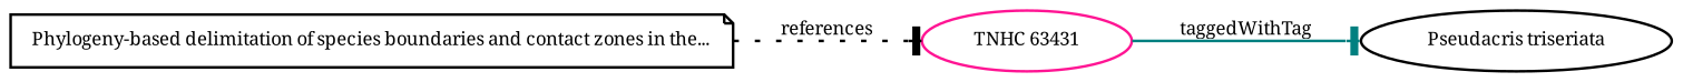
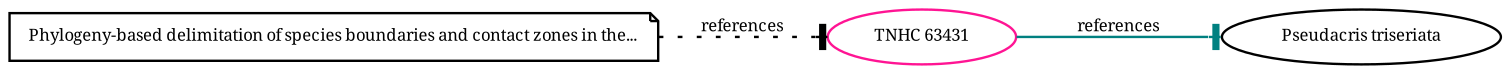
  digraph {
    fontname="Noto Serif"
    rankdir=LR
    node [color=black fontname="Noto Serif" fontsize=7 shape=ellipse]
    edge [arrowhead=tee fontname="Noto Serif" fontsize=7]
    n1 [color=deeppink height=0.27433100247 label="TNHC 63431" width=0.27433100247]
    n2 [height=0.27433100247 label="Pseudacris triseriata" width=0.27433100247]
    n3 [height=0.27433100247 label="Phylogeny-based delimitation of species boundaries and contact zones in the..." shape=note width=0.27433100247]
-   n1 -> n2 [color=teal label=taggedWithTag style=solid]
+   n1 -> n2 [color=teal label=references style=solid]
    n3 -> n1 [color=black label=references style=dotted]
  }
